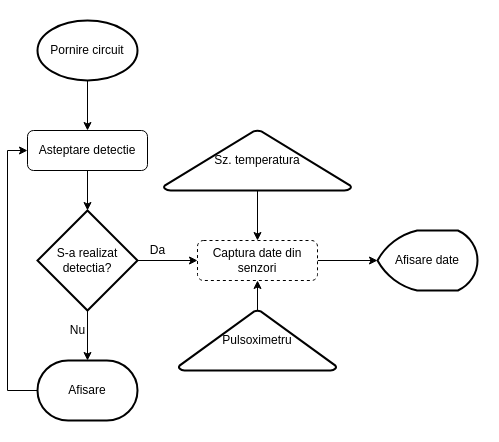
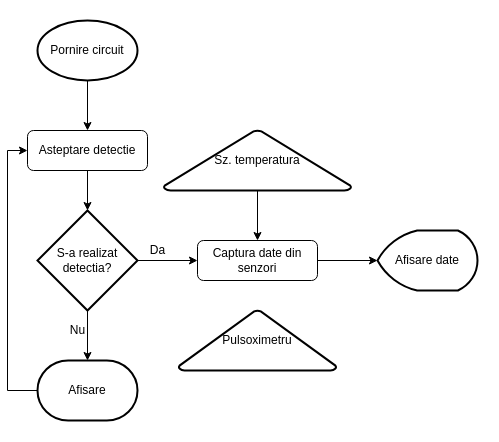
  <mxCell id="0" />
  <mxCell id="1" parent="0" />
  <mxCell id="2" style="edgeStyle=orthogonalEdgeStyle;rounded=0;orthogonalLoop=1;jettySize=auto;html=1;exitX=0.5;exitY=1;exitDx=0;exitDy=0;entryX=0.5;entryY=0;entryDx=0;entryDy=0;entryPerimeter=0;" edge="1" parent="1" source="3" target="6"><mxGeometry relative="1" as="geometry" /></mxCell>
  <mxCell id="3" value="Asteptare detectie" style="rounded=1;whiteSpace=wrap;html=1;fontSize=12;glass=0;strokeWidth=1;shadow=0;" vertex="1" parent="1"><mxGeometry x="20" y="130" width="120" height="40" as="geometry" /></mxCell>
  <mxCell id="4" style="edgeStyle=orthogonalEdgeStyle;rounded=0;orthogonalLoop=1;jettySize=auto;html=1;exitX=0.5;exitY=1;exitDx=0;exitDy=0;exitPerimeter=0;" edge="1" parent="1" source="6" target="11"><mxGeometry relative="1" as="geometry" /></mxCell>
  <mxCell id="5" style="edgeStyle=orthogonalEdgeStyle;rounded=0;orthogonalLoop=1;jettySize=auto;html=1;exitX=1;exitY=0.5;exitDx=0;exitDy=0;exitPerimeter=0;" edge="1" parent="1" source="6" target="8"><mxGeometry relative="1" as="geometry" /></mxCell>
  <mxCell id="6" value="S-a realizat detectia?" style="strokeWidth=2;html=1;shape=mxgraph.flowchart.decision;whiteSpace=wrap;" vertex="1" parent="1"><mxGeometry x="30" y="210" width="100" height="100" as="geometry" /></mxCell>
  <mxCell id="7" style="edgeStyle=orthogonalEdgeStyle;rounded=0;orthogonalLoop=1;jettySize=auto;html=1;exitX=1;exitY=0.5;exitDx=0;exitDy=0;entryX=0;entryY=0.5;entryDx=0;entryDy=0;entryPerimeter=0;" edge="1" parent="1" source="8" target="9"><mxGeometry relative="1" as="geometry" /></mxCell>
- <mxCell id="8" value="Captura date din senzori" style="rounded=1;whiteSpace=wrap;html=1;fontSize=12;glass=0;strokeWidth=1;shadow=0;dashed=1;" vertex="1" parent="1"><mxGeometry x="190" y="240" width="120" height="40" as="geometry" /></mxCell>
+ <mxCell id="8" value="Captura date din senzori" style="rounded=1;whiteSpace=wrap;html=1;fontSize=12;glass=0;strokeWidth=1;shadow=0;" vertex="1" parent="1"><mxGeometry x="190" y="240" width="120" height="40" as="geometry" /></mxCell>
  <mxCell id="9" value="Afisare date" style="strokeWidth=2;html=1;shape=mxgraph.flowchart.display;whiteSpace=wrap;" vertex="1" parent="1"><mxGeometry x="370" y="230" width="100" height="60" as="geometry" /></mxCell>
  <mxCell id="10" style="edgeStyle=orthogonalEdgeStyle;rounded=0;orthogonalLoop=1;jettySize=auto;html=1;exitX=0;exitY=0.5;exitDx=0;exitDy=0;exitPerimeter=0;entryX=0;entryY=0.5;entryDx=0;entryDy=0;" edge="1" parent="1" source="11" target="3"><mxGeometry relative="1" as="geometry" /></mxCell>
  <mxCell id="11" value="Afisare" style="strokeWidth=2;html=1;shape=mxgraph.flowchart.terminator;whiteSpace=wrap;" vertex="1" parent="1"><mxGeometry x="30" y="360" width="100" height="60" as="geometry" /></mxCell>
  <mxCell id="12" value="Nu" style="text;html=1;align=center;verticalAlign=middle;resizable=0;points=[];autosize=1;" vertex="1" parent="1"><mxGeometry x="55" y="320" width="30" height="20" as="geometry" /></mxCell>
  <mxCell id="13" value="Da" style="text;html=1;align=center;verticalAlign=middle;resizable=0;points=[];autosize=1;" vertex="1" parent="1"><mxGeometry x="135" y="240" width="30" height="20" as="geometry" /></mxCell>
  <mxCell id="14" style="edgeStyle=orthogonalEdgeStyle;rounded=0;orthogonalLoop=1;jettySize=auto;html=1;exitX=0.5;exitY=1;exitDx=0;exitDy=0;exitPerimeter=0;entryX=0.5;entryY=0;entryDx=0;entryDy=0;" edge="1" parent="1" source="15" target="3"><mxGeometry relative="1" as="geometry" /></mxCell>
  <mxCell id="15" value="Pornire circuit" style="strokeWidth=2;html=1;shape=mxgraph.flowchart.start_1;whiteSpace=wrap;" vertex="1" parent="1"><mxGeometry x="30" y="20" width="100" height="60" as="geometry" /></mxCell>
  <mxCell id="16" style="edgeStyle=orthogonalEdgeStyle;rounded=0;orthogonalLoop=1;jettySize=auto;html=1;exitX=0.5;exitY=1;exitDx=0;exitDy=0;exitPerimeter=0;entryX=0.5;entryY=0;entryDx=0;entryDy=0;" edge="1" parent="1" source="17" target="8"><mxGeometry relative="1" as="geometry" /></mxCell>
  <mxCell id="17" value="Sz. temperatura" style="strokeWidth=2;html=1;shape=mxgraph.flowchart.extract_or_measurement;whiteSpace=wrap;" vertex="1" parent="1"><mxGeometry x="156.25" y="130" width="187.5" height="60" as="geometry" /></mxCell>
- <mxCell id="18" style="edgeStyle=orthogonalEdgeStyle;rounded=0;orthogonalLoop=1;jettySize=auto;html=1;exitX=0.5;exitY=0;exitDx=0;exitDy=0;exitPerimeter=0;entryX=0.5;entryY=1;entryDx=0;entryDy=0;" edge="1" parent="1" source="19" target="8"><mxGeometry relative="1" as="geometry" /></mxCell>
  <mxCell id="19" value="Pulsoximetru" style="strokeWidth=2;html=1;shape=mxgraph.flowchart.extract_or_measurement;whiteSpace=wrap;" vertex="1" parent="1"><mxGeometry x="171.25" y="310" width="157.5" height="60" as="geometry" /></mxCell>
